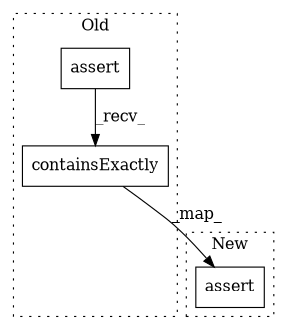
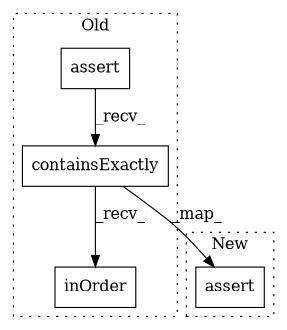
  digraph {
    node [a=32 shape=box]
    n1 [l="16,1" label=containsExactly s="5071,5091"]
    n2 [l="11,1" label=assert s="5039,5069"]
+   n3 [l=9 label=inOrder s=5093]
    n4 [l="22,1" label=assert s="5137,5184"]
    subgraph cluster_1 {
      label=Old
      style=dotted
      n1
      n2
+     n3
    }
    subgraph cluster_2 {
      label=New
      style=dotted
      n4
    }
+   n1 -> n3 [label=_recv_]
    n1 -> n4 [label=_map_]
    n2 -> n1 [label=_recv_]
  }
